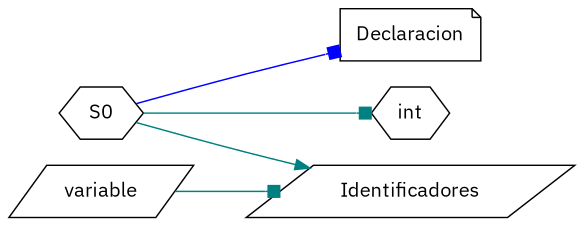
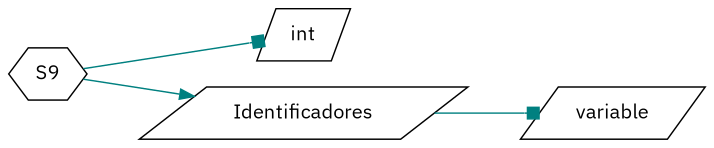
  digraph {
    fontname="IBM Plex Sans"
    rankdir=LR
    node [fontname="IBM Plex Sans" shape=hexagon]
    edge [arrowhead=box color=teal fontname="IBM Plex Sans"]
-   n1 [label=" S0 "]
-   n2 [label=" Declaracion " shape=note]
-   n3 [label=int]
+   n1 [label=S9]
+   n3 [label=int shape=parallelogram]
    n4 [label=" Identificadores " shape=parallelogram]
    n5 [label=variable shape=parallelogram]
-   n1 -> n2 [color=blue]
    n1 -> n3
    n1 -> n4 [arrowhead=normal]
-   n5 -> n4
+   n4 -> n5
  }
